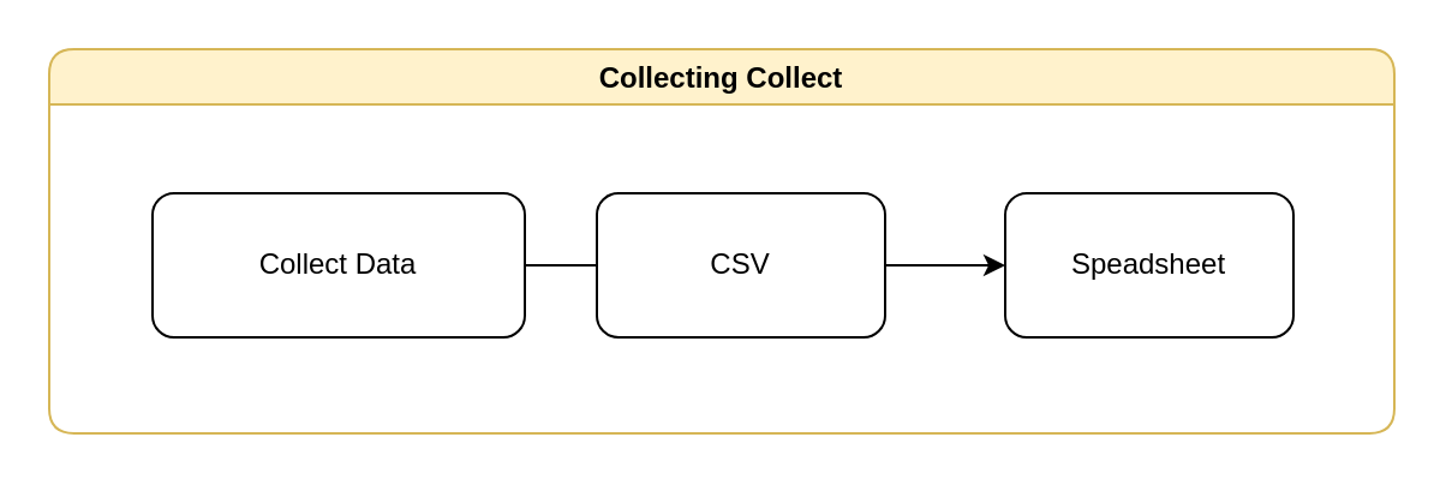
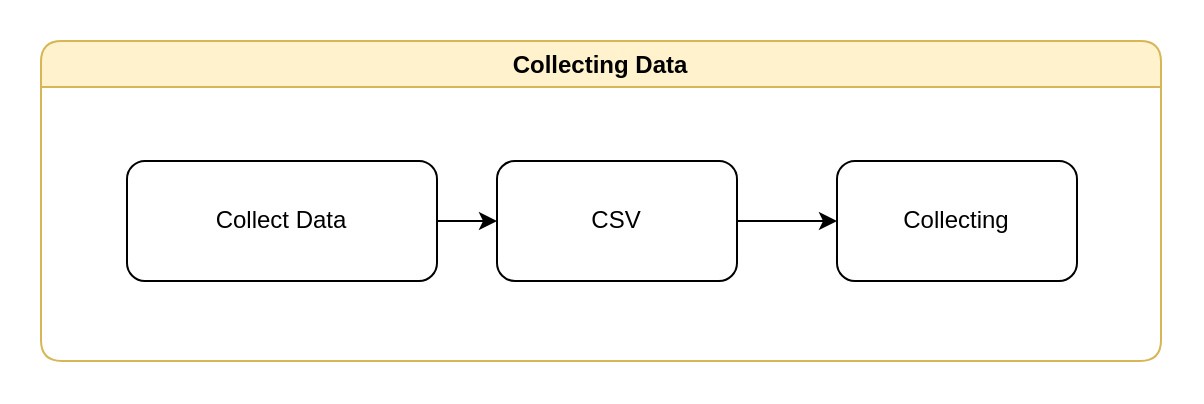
  <mxCell id="0" />
  <mxCell id="1" parent="0" />
- <mxCell id="2" value="Collecting Collect" style="swimlane;fillColor=#fff2cc;strokeColor=#d6b656;rounded=1;sketch=0;shadow=0;swimlaneFillColor=#ffffff;" vertex="1" parent="1"><mxGeometry x="20" y="20" width="560" height="160" as="geometry" /></mxCell>
+ <mxCell id="2" value="Collecting Data" style="swimlane;fillColor=#fff2cc;strokeColor=#d6b656;rounded=1;sketch=0;shadow=0;swimlaneFillColor=#ffffff;" vertex="1" parent="1"><mxGeometry x="20" y="20" width="560" height="160" as="geometry" /></mxCell>
  <mxCell id="3" style="edgeStyle=orthogonalEdgeStyle;rounded=0;orthogonalLoop=1;jettySize=auto;html=1;exitX=1;exitY=0.5;exitDx=0;exitDy=0;entryX=0;entryY=0.5;entryDx=0;entryDy=0;" edge="1" parent="2" source="4" target="7"><mxGeometry relative="1" as="geometry" /></mxCell>
  <mxCell id="4" value="CSV" style="rounded=1;whiteSpace=wrap;html=1;" vertex="1" parent="2"><mxGeometry x="228" y="60" width="120" height="60" as="geometry" /></mxCell>
  <mxCell id="5" value="Collect Data" style="rounded=1;whiteSpace=wrap;html=1;" vertex="1" parent="2"><mxGeometry x="43" y="60" width="155" height="60" as="geometry" /></mxCell>
- <mxCell id="6" style="edgeStyle=orthogonalEdgeStyle;rounded=0;orthogonalLoop=1;jettySize=auto;html=1;entryX=0;entryY=0.5;entryDx=0;entryDy=0;endArrow=none;" edge="1" parent="2" source="5" target="4"><mxGeometry relative="1" as="geometry" /></mxCell>
- <mxCell id="7" value="Speadsheet" style="rounded=1;whiteSpace=wrap;html=1;" vertex="1" parent="2"><mxGeometry x="398" y="60" width="120" height="60" as="geometry" /></mxCell>
+ <mxCell id="6" style="edgeStyle=orthogonalEdgeStyle;rounded=0;orthogonalLoop=1;jettySize=auto;html=1;entryX=0;entryY=0.5;entryDx=0;entryDy=0;" edge="1" parent="2" source="5" target="4"><mxGeometry relative="1" as="geometry" /></mxCell>
+ <mxCell id="7" value="Collecting" style="rounded=1;whiteSpace=wrap;html=1;" vertex="1" parent="2"><mxGeometry x="398" y="60" width="120" height="60" as="geometry" /></mxCell>
